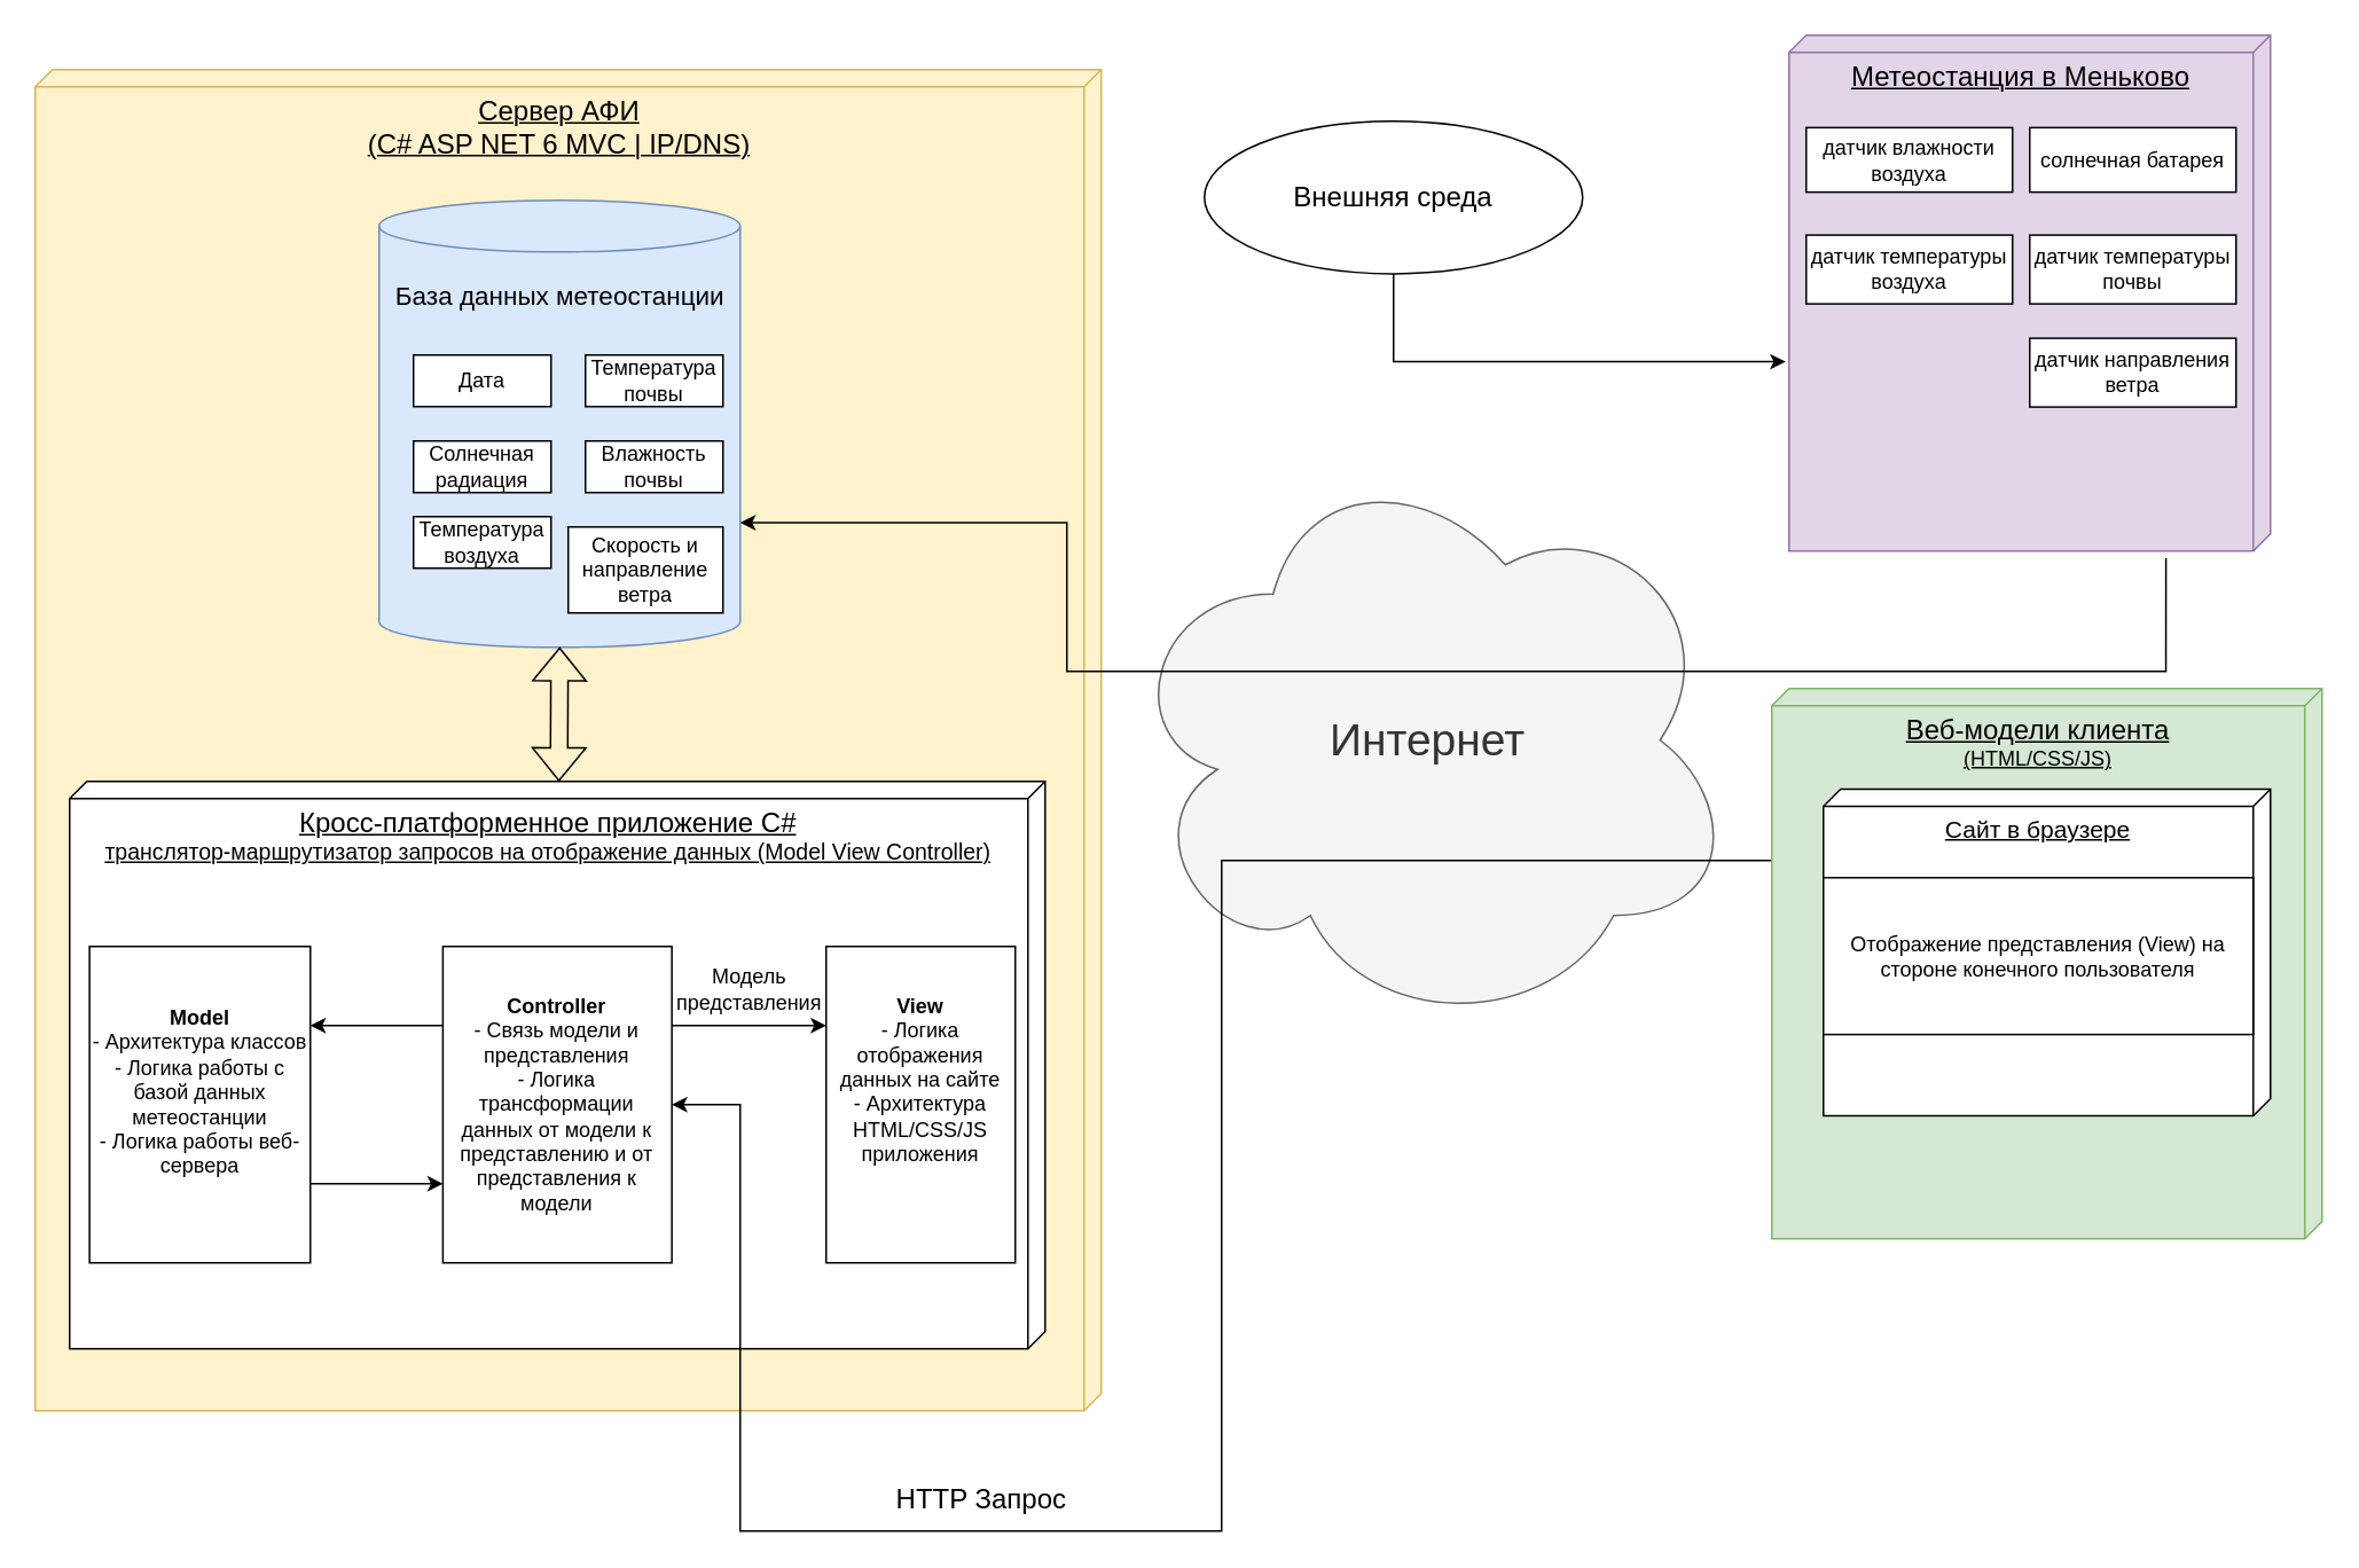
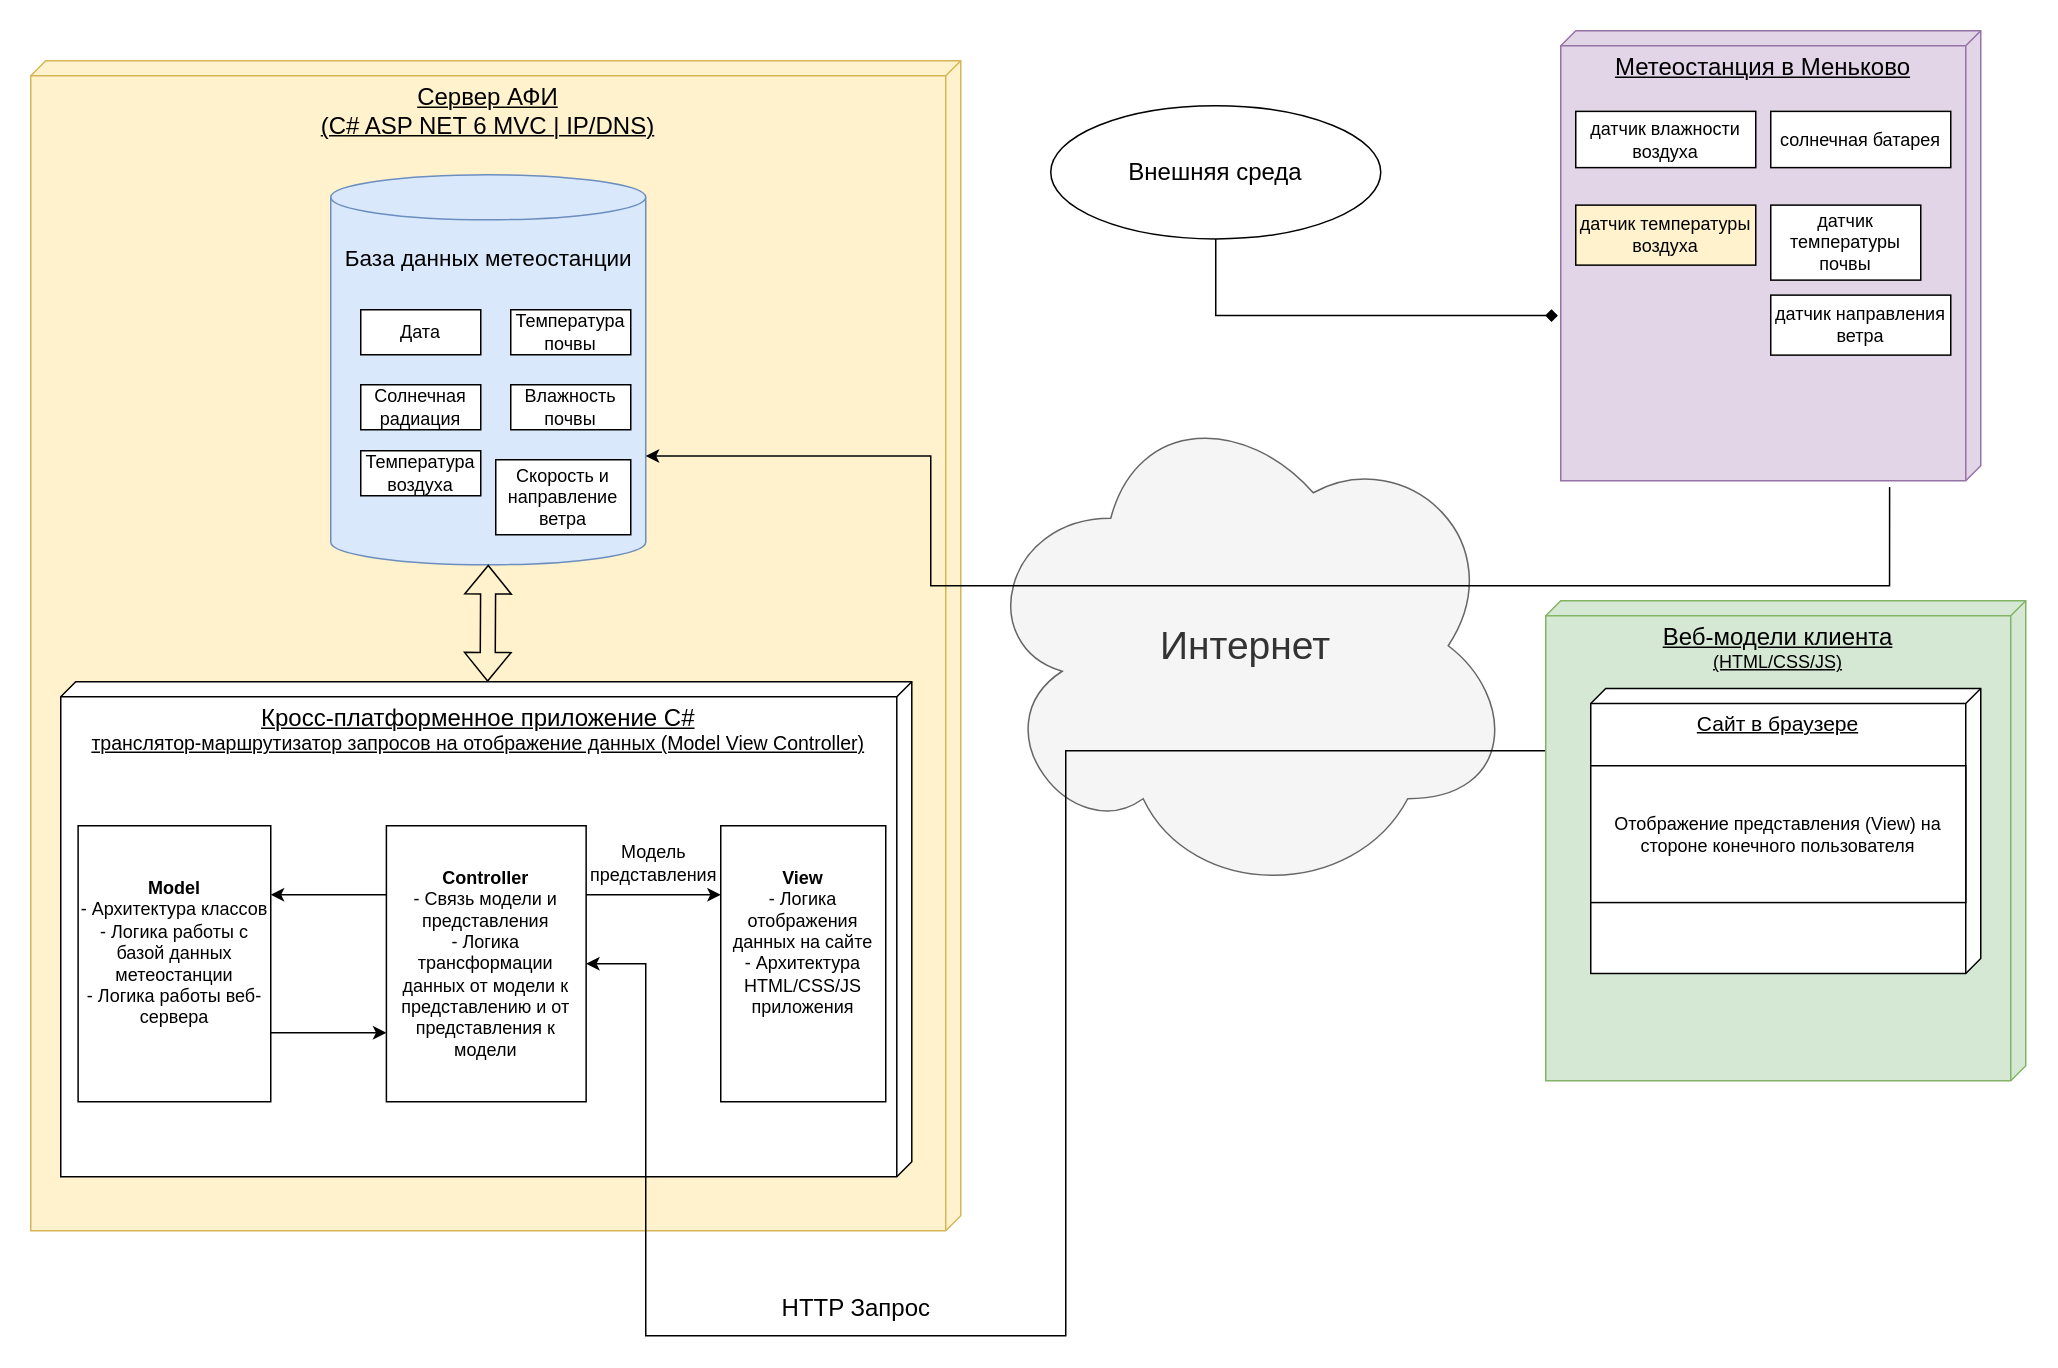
  <mxCell id="0" />
  <mxCell id="1" parent="0" />
  <mxCell id="2" value="&lt;font style=&quot;font-size: 16px;&quot;&gt;Сервер АФИ&lt;br&gt;(C# ASP NET 6 MVC | IP/DNS)&lt;/font&gt;" style="verticalAlign=top;align=center;spacingTop=8;spacingLeft=2;spacingRight=12;shape=cube;size=10;direction=south;fontStyle=4;html=1;whiteSpace=wrap;fillColor=#fff2cc;strokeColor=#d6b656;" parent="1" vertex="1"><mxGeometry x="20" y="40" width="620" height="780" as="geometry" /></mxCell>
  <mxCell id="3" value="" style="group" parent="1" vertex="1" connectable="0"><mxGeometry x="220" y="116" width="210" height="260" as="geometry" /></mxCell>
  <mxCell id="4" value="" style="shape=cylinder3;whiteSpace=wrap;html=1;boundedLbl=1;backgroundOutline=1;size=15;fillColor=#dae8fc;strokeColor=#6c8ebf;" parent="3" vertex="1"><mxGeometry width="210" height="260" as="geometry" /></mxCell>
  <mxCell id="5" value="&lt;font style=&quot;font-size: 15px;&quot;&gt;База данных метеостанции&lt;/font&gt;" style="text;html=1;align=center;verticalAlign=middle;resizable=0;points=[];autosize=1;strokeColor=none;fillColor=none;" parent="3" vertex="1"><mxGeometry y="40" width="210" height="30" as="geometry" /></mxCell>
  <mxCell id="6" value="Дата" style="rounded=0;whiteSpace=wrap;html=1;" parent="3" vertex="1"><mxGeometry x="20" y="90" width="80" height="30" as="geometry" /></mxCell>
  <mxCell id="7" value="Температура почвы" style="rounded=0;whiteSpace=wrap;html=1;" parent="3" vertex="1"><mxGeometry x="120" y="90" width="80" height="30" as="geometry" /></mxCell>
  <mxCell id="8" value="Солнечная радиация" style="rounded=0;whiteSpace=wrap;html=1;" parent="3" vertex="1"><mxGeometry x="20" y="140" width="80" height="30" as="geometry" /></mxCell>
  <mxCell id="9" value="Влажность почвы" style="rounded=0;whiteSpace=wrap;html=1;" parent="3" vertex="1"><mxGeometry x="120" y="140" width="80" height="30" as="geometry" /></mxCell>
  <mxCell id="10" value="Температура воздуха" style="rounded=0;whiteSpace=wrap;html=1;" parent="3" vertex="1"><mxGeometry x="20" y="184" width="80" height="30" as="geometry" /></mxCell>
  <mxCell id="11" value="Скорость и направление ветра" style="rounded=0;whiteSpace=wrap;html=1;" parent="3" vertex="1"><mxGeometry x="110" y="190" width="90" height="50" as="geometry" /></mxCell>
  <mxCell id="12" value="" style="group" parent="1" vertex="1" connectable="0"><mxGeometry x="40" y="454" width="660" height="330" as="geometry" /></mxCell>
  <mxCell id="13" value="&lt;font style=&quot;&quot;&gt;&lt;span style=&quot;font-size: 16px;&quot;&gt;Кросс-платформенное приложение C#&lt;/span&gt;&lt;br&gt;&lt;font style=&quot;font-size: 13px;&quot;&gt;транслятор-маршрутизатор запросов на отображение данных (Model View Controller)&lt;/font&gt;&lt;br&gt;&lt;/font&gt;" style="verticalAlign=top;align=center;spacingTop=8;spacingLeft=2;spacingRight=12;shape=cube;size=10;direction=south;fontStyle=4;html=1;whiteSpace=wrap;" parent="12" vertex="1"><mxGeometry width="567.368" height="330" as="geometry" /></mxCell>
  <mxCell id="14" value="&lt;b&gt;Model&lt;/b&gt;&lt;br&gt;- Архитектура классов&lt;br&gt;- Логика работы с базой данных метеостанции&lt;br&gt;- Логика работы веб-сервера&lt;br&gt;&lt;br&gt;" style="rounded=0;whiteSpace=wrap;html=1;" parent="12" vertex="1"><mxGeometry x="11.58" y="96" width="128.42" height="184" as="geometry" /></mxCell>
  <mxCell id="15" value="&lt;b&gt;Controller&lt;/b&gt;&lt;br&gt;- Связь модели и представления&lt;br&gt;- Логика трансформации данных от модели к представлению и от представления к модели" style="rounded=0;whiteSpace=wrap;html=1;" parent="12" vertex="1"><mxGeometry x="217.1" y="96" width="133.16" height="184" as="geometry" /></mxCell>
  <mxCell id="16" style="edgeStyle=orthogonalEdgeStyle;rounded=0;orthogonalLoop=1;jettySize=auto;html=1;entryX=1;entryY=0.25;entryDx=0;entryDy=0;exitX=0;exitY=0.25;exitDx=0;exitDy=0;" parent="12" source="15" target="14" edge="1"><mxGeometry relative="1" as="geometry" /></mxCell>
  <mxCell id="17" style="edgeStyle=orthogonalEdgeStyle;rounded=0;orthogonalLoop=1;jettySize=auto;html=1;exitX=1;exitY=0.75;exitDx=0;exitDy=0;entryX=0;entryY=0.75;entryDx=0;entryDy=0;" parent="12" source="14" target="15" edge="1"><mxGeometry relative="1" as="geometry" /></mxCell>
  <mxCell id="18" value="&lt;b&gt;View&lt;br&gt;&lt;/b&gt;- Логика отображения данных на сайте&lt;br&gt;- Архитектура HTML/CSS/JS приложения&lt;br&gt;&lt;br&gt;&lt;br&gt;" style="rounded=0;whiteSpace=wrap;html=1;" parent="12" vertex="1"><mxGeometry x="440" y="96" width="110" height="184" as="geometry" /></mxCell>
  <mxCell id="19" style="edgeStyle=orthogonalEdgeStyle;rounded=0;orthogonalLoop=1;jettySize=auto;html=1;exitX=1;exitY=0.25;exitDx=0;exitDy=0;entryX=0;entryY=0.25;entryDx=0;entryDy=0;" parent="12" source="15" target="18" edge="1"><mxGeometry relative="1" as="geometry" /></mxCell>
  <mxCell id="20" value="Модель&lt;br&gt;представления" style="text;html=1;align=center;verticalAlign=middle;resizable=0;points=[];autosize=1;strokeColor=none;fillColor=none;" parent="12" vertex="1"><mxGeometry x="340" y="101" width="110" height="40" as="geometry" /></mxCell>
  <mxCell id="21" value="" style="shape=flexArrow;endArrow=classic;startArrow=classic;html=1;rounded=0;entryX=0.5;entryY=1;entryDx=0;entryDy=0;entryPerimeter=0;" parent="1" source="13" target="4" edge="1"><mxGeometry width="100" height="100" relative="1" as="geometry"><mxPoint x="370" y="650" as="sourcePoint" /><mxPoint x="470" y="550" as="targetPoint" /></mxGeometry></mxCell>
  <mxCell id="22" value="&lt;font style=&quot;font-size: 26px;&quot;&gt;Интернет&lt;/font&gt;" style="ellipse;shape=cloud;whiteSpace=wrap;html=1;fillColor=#f5f5f5;fontColor=#333333;strokeColor=#666666;" parent="1" vertex="1"><mxGeometry x="650" y="260" width="360" height="340" as="geometry" /></mxCell>
- <mxCell id="23" value="" style="edgeStyle=orthogonalEdgeStyle;rounded=0;orthogonalLoop=1;jettySize=auto;html=1;entryX=0.633;entryY=1.007;entryDx=0;entryDy=0;entryPerimeter=0;" parent="1" source="24" target="26" edge="1"><mxGeometry relative="1" as="geometry"><Array as="points"><mxPoint x="810" y="210" /></Array></mxGeometry></mxCell>
+ <mxCell id="23" value="" style="edgeStyle=orthogonalEdgeStyle;rounded=0;orthogonalLoop=1;jettySize=auto;html=1;entryX=0.633;entryY=1.007;entryDx=0;entryDy=0;entryPerimeter=0;endArrow=diamond;" parent="1" source="24" target="26" edge="1"><mxGeometry relative="1" as="geometry"><Array as="points"><mxPoint x="810" y="210" /></Array></mxGeometry></mxCell>
  <mxCell id="24" value="&lt;font style=&quot;font-size: 16px;&quot;&gt;Внешняя среда&lt;/font&gt;" style="ellipse;whiteSpace=wrap;html=1;" parent="1" vertex="1"><mxGeometry x="700" y="70" width="220" height="88.75" as="geometry" /></mxCell>
  <mxCell id="25" value="" style="group" parent="1" vertex="1" connectable="0"><mxGeometry x="1040" y="20" width="280" height="300" as="geometry" /></mxCell>
  <mxCell id="26" value="&lt;font style=&quot;font-size: 16px;&quot;&gt;Метеостанция в Меньково&lt;/font&gt;" style="verticalAlign=top;align=center;spacingTop=8;spacingLeft=2;spacingRight=12;shape=cube;size=10;direction=south;fontStyle=4;html=1;whiteSpace=wrap;fillColor=#e1d5e7;strokeColor=#9673a6;" parent="25" vertex="1"><mxGeometry width="280" height="300" as="geometry" /></mxCell>
  <mxCell id="27" value="датчик влажности воздуха" style="whiteSpace=wrap;html=1;" parent="25" vertex="1"><mxGeometry x="10" y="53.75" width="120" height="37.5" as="geometry" /></mxCell>
- <mxCell id="28" value="датчик температуры почвы" style="whiteSpace=wrap;html=1;" parent="25" vertex="1"><mxGeometry x="140" y="116.25" width="120" height="40" as="geometry" /></mxCell>
- <mxCell id="29" value="датчик температуры воздуха" style="whiteSpace=wrap;html=1;" parent="25" vertex="1"><mxGeometry x="10" y="116.25" width="120" height="40" as="geometry" /></mxCell>
+ <mxCell id="28" value="датчик температуры почвы" style="whiteSpace=wrap;html=1;" parent="25" vertex="1"><mxGeometry x="140" y="116.25" width="100" height="50" as="geometry" /></mxCell>
+ <mxCell id="29" value="датчик температуры воздуха" style="whiteSpace=wrap;html=1;fillColor=#fff2cc;" parent="25" vertex="1"><mxGeometry x="10" y="116.25" width="120" height="40" as="geometry" /></mxCell>
  <mxCell id="30" value="солнечная батарея" style="whiteSpace=wrap;html=1;" parent="25" vertex="1"><mxGeometry x="140" y="53.75" width="120" height="37.5" as="geometry" /></mxCell>
  <mxCell id="31" value="датчик направления ветра" style="whiteSpace=wrap;html=1;" parent="25" vertex="1"><mxGeometry x="140" y="176.25" width="120" height="40" as="geometry" /></mxCell>
  <mxCell id="32" value="" style="edgeStyle=orthogonalEdgeStyle;rounded=0;orthogonalLoop=1;jettySize=auto;html=1;entryX=1;entryY=0;entryDx=0;entryDy=187.5;entryPerimeter=0;exitX=1.014;exitY=0.217;exitDx=0;exitDy=0;exitPerimeter=0;" parent="1" source="26" target="4" edge="1"><mxGeometry relative="1" as="geometry"><mxPoint x="640" y="350" as="sourcePoint" /><Array as="points"><mxPoint x="1259" y="390" /><mxPoint x="620" y="390" /><mxPoint x="620" y="304" /></Array></mxGeometry></mxCell>
  <mxCell id="33" style="edgeStyle=orthogonalEdgeStyle;rounded=0;orthogonalLoop=1;jettySize=auto;html=1;entryX=1;entryY=0.5;entryDx=0;entryDy=0;" parent="1" source="36" target="15" edge="1"><mxGeometry relative="1" as="geometry"><Array as="points"><mxPoint x="710" y="500" /><mxPoint x="710" y="890" /><mxPoint x="430" y="890" /><mxPoint x="430" y="642" /></Array></mxGeometry></mxCell>
  <mxCell id="34" value="HTTP Запрос" style="edgeLabel;html=1;align=center;verticalAlign=middle;resizable=0;points=[];fontSize=16;" parent="33" vertex="1" connectable="0"><mxGeometry x="0.365" y="-8" relative="1" as="geometry"><mxPoint x="21" y="-12" as="offset" /></mxGeometry></mxCell>
  <mxCell id="35" value="" style="group" parent="1" vertex="1" connectable="0"><mxGeometry x="1030" y="400" width="320" height="390.244" as="geometry" /></mxCell>
  <mxCell id="36" value="&lt;span style=&quot;font-size: 16px;&quot;&gt;Веб-модели клиента&lt;br&gt;&lt;/span&gt;(HTML/CSS/JS)" style="verticalAlign=top;align=center;spacingTop=8;spacingLeft=2;spacingRight=12;shape=cube;size=10;direction=south;fontStyle=4;html=1;whiteSpace=wrap;fillColor=#d5e8d4;strokeColor=#82b366;" parent="35" vertex="1"><mxGeometry width="320" height="320" as="geometry" /></mxCell>
  <mxCell id="37" value="" style="group" parent="35" vertex="1" connectable="0"><mxGeometry x="30" y="58.537" width="260" height="331.707" as="geometry" /></mxCell>
  <mxCell id="38" value="Сайт в браузере" style="verticalAlign=top;align=center;spacingTop=8;spacingLeft=2;spacingRight=12;shape=cube;size=10;direction=south;fontStyle=4;html=1;whiteSpace=wrap;fontSize=14;" parent="37" vertex="1"><mxGeometry width="260" height="190" as="geometry" /></mxCell>
  <mxCell id="39" value="Отображение представления (View) на стороне конечного пользователя" style="rounded=0;whiteSpace=wrap;html=1;" parent="37" vertex="1"><mxGeometry y="51.464" width="250" height="91.22" as="geometry" /></mxCell>
